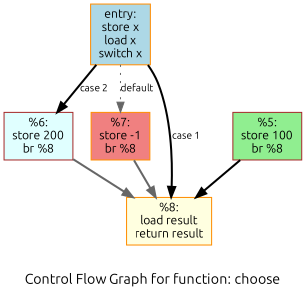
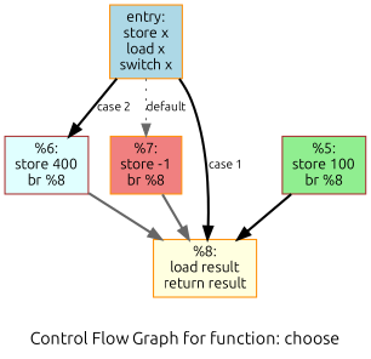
  digraph {
    fontname=Ubuntu
    label="Control Flow Graph for function: choose"
    node [color=darkorange fontname=Ubuntu fontsize=12 shape=box style=filled]
    edge [color=black fontname=Ubuntu fontsize=10 style=bold]
    n1 [fillcolor=lightblue label="entry:\nstore x\nload x\nswitch x"]
-   n2 [color=brown fillcolor=lightcyan label="%6:\nstore 200\nbr %8"]
+   n2 [color=brown fillcolor=lightcyan label="%6:\nstore 400\nbr %8"]
    n3 [fillcolor=lightcoral label="%7:\nstore -1\nbr %8"]
    n4 [fillcolor=lightyellow label="%8:\nload result\nreturn result"]
    n5 [color=brown fillcolor=lightgreen label="%5:\nstore 100\nbr %8"]
    n1 -> n2 [label="case 2"]
    n1 -> n3 [color=gray40 label=default style=dotted]
    n1 -> n4 [label="case 1"]
    n2 -> n4 [color=gray40]
    n3 -> n4 [color=gray40]
    n5 -> n4
  }
